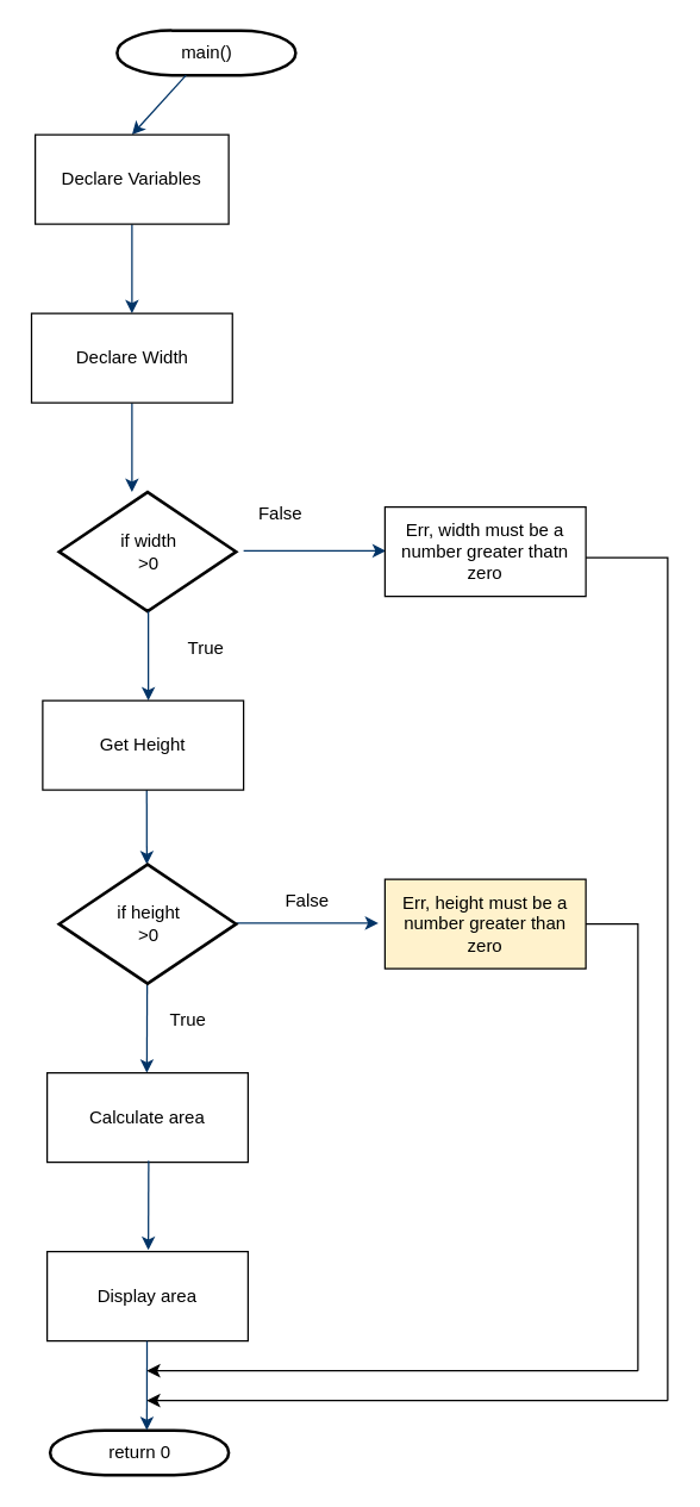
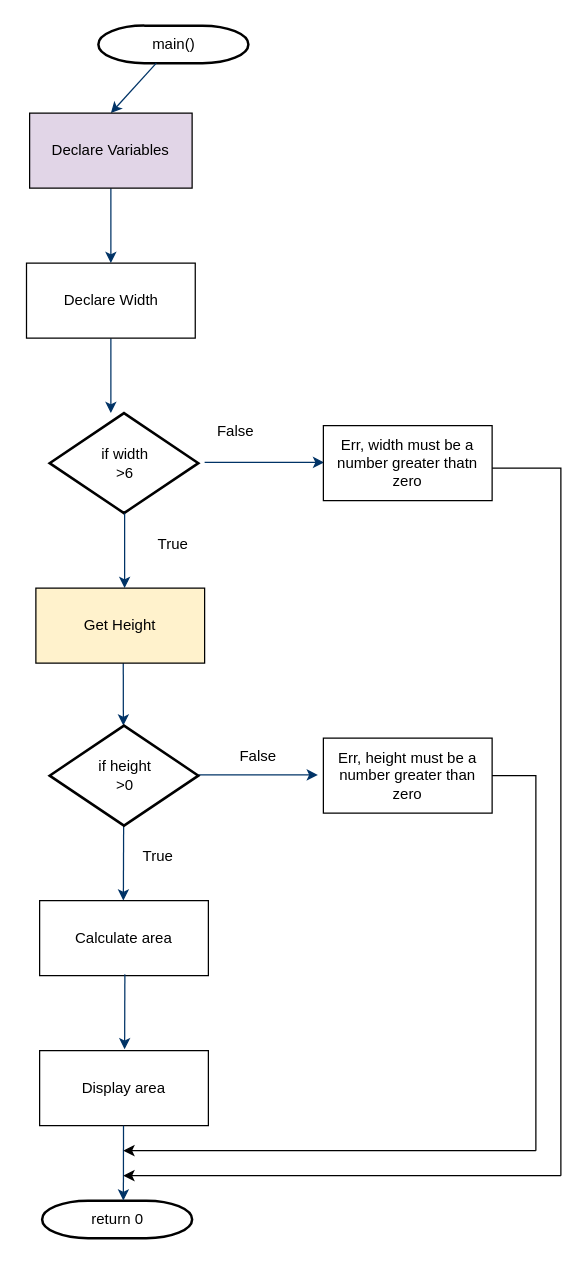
  <mxCell id="0" />
  <mxCell id="1" parent="0" />
  <mxCell id="2" value="main()" style="shape=mxgraph.flowchart.terminator;strokeWidth=2;gradientColor=none;gradientDirection=north;fontStyle=0;html=1;" parent="1" vertex="1"><mxGeometry x="78" y="20" width="120" height="30" as="geometry" /></mxCell>
- <mxCell id="3" value="if width&lt;br&gt;&amp;gt;0" style="shape=mxgraph.flowchart.decision;strokeWidth=2;gradientColor=none;gradientDirection=north;fontStyle=0;html=1;" parent="1" vertex="1"><mxGeometry x="39" y="330" width="119" height="80" as="geometry" /></mxCell>
+ <mxCell id="3" value="if width&lt;br&gt;&amp;gt;6" style="shape=mxgraph.flowchart.decision;strokeWidth=2;gradientColor=none;gradientDirection=north;fontStyle=0;html=1;" parent="1" vertex="1"><mxGeometry x="39" y="330" width="119" height="80" as="geometry" /></mxCell>
  <mxCell id="4" style="fontStyle=1;strokeColor=#003366;strokeWidth=1;html=1;" parent="1" source="2" edge="1"><mxGeometry relative="1" as="geometry"><mxPoint x="88" y="90" as="targetPoint" /></mxGeometry></mxCell>
  <mxCell id="5" style="fontStyle=1;strokeColor=#003366;strokeWidth=1;html=1;exitX=0.5;exitY=1;exitDx=0;exitDy=0;" parent="1" source="12" edge="1"><mxGeometry relative="1" as="geometry"><mxPoint x="88" y="170" as="sourcePoint" /><mxPoint x="88" y="210" as="targetPoint" /></mxGeometry></mxCell>
  <mxCell id="6" style="entryX=0.5;entryY=0;entryPerimeter=0;fontStyle=1;strokeColor=#003366;strokeWidth=1;html=1;" parent="1" edge="1"><mxGeometry relative="1" as="geometry"><mxPoint x="88" y="270" as="sourcePoint" /><mxPoint x="88" y="330" as="targetPoint" /><Array as="points"><mxPoint x="88" y="270" /></Array></mxGeometry></mxCell>
  <mxCell id="7" value="" style="edgeStyle=elbowEdgeStyle;elbow=horizontal;fontColor=#001933;fontStyle=1;strokeColor=#003366;strokeWidth=1;html=1;" parent="1" source="3" edge="1"><mxGeometry width="100" height="100" as="geometry"><mxPoint y="60" as="sourcePoint" x="-232" /><mxPoint x="98.706" y="470" as="targetPoint" /></mxGeometry></mxCell>
  <mxCell id="8" value="" style="edgeStyle=elbowEdgeStyle;elbow=horizontal;exitX=0.905;exitY=0.5;exitPerimeter=0;fontStyle=1;strokeColor=#003366;strokeWidth=1;html=1;" parent="1" edge="1"><mxGeometry width="100" height="100" as="geometry"><mxPoint x="163.005" y="369.41" as="sourcePoint" /><mxPoint x="258.61" y="369.41" as="targetPoint" /></mxGeometry></mxCell>
  <mxCell id="9" value="" style="edgeStyle=elbowEdgeStyle;elbow=horizontal;fontStyle=1;strokeColor=#003366;strokeWidth=1;html=1;" parent="1" edge="1"><mxGeometry width="100" height="100" as="geometry"><mxPoint x="97.908" y="530" as="sourcePoint" /><mxPoint x="97.908" y="580" as="targetPoint" /></mxGeometry></mxCell>
  <mxCell id="10" value="" style="edgeStyle=elbowEdgeStyle;elbow=horizontal;exitX=0.905;exitY=0.5;exitPerimeter=0;fontStyle=1;strokeColor=#003366;strokeWidth=1;html=1;" parent="1" edge="1"><mxGeometry width="100" height="100" as="geometry"><mxPoint x="158.005" y="619.41" as="sourcePoint" /><mxPoint x="253.61" y="619.41" as="targetPoint" /></mxGeometry></mxCell>
  <mxCell id="11" value="" style="edgeStyle=elbowEdgeStyle;elbow=horizontal;fontStyle=1;strokeColor=#003366;strokeWidth=1;html=1;" parent="1" edge="1"><mxGeometry width="100" height="100" as="geometry"><mxPoint x="98.204" y="660" as="sourcePoint" /><mxPoint x="98" y="720" as="targetPoint" /></mxGeometry></mxCell>
- <mxCell id="12" value="Declare Variables" style="rounded=0;whiteSpace=wrap;html=1;" vertex="1" parent="1"><mxGeometry x="23" y="90" width="130" height="60" as="geometry" /></mxCell>
+ <mxCell id="12" value="Declare Variables" style="rounded=0;whiteSpace=wrap;html=1;fillColor=#e1d5e7;" vertex="1" parent="1"><mxGeometry x="23" y="90" width="130" height="60" as="geometry" /></mxCell>
  <mxCell id="13" value="Declare Width" style="rounded=0;whiteSpace=wrap;html=1;" vertex="1" parent="1"><mxGeometry x="20.5" y="210" width="135" height="60" as="geometry" /></mxCell>
  <mxCell id="14" value="if height&lt;br&gt;&amp;gt;0" style="shape=mxgraph.flowchart.decision;strokeWidth=2;gradientColor=none;gradientDirection=north;fontStyle=0;html=1;" vertex="1" parent="1"><mxGeometry x="39" y="580" width="119" height="80" as="geometry" /></mxCell>
- <mxCell id="15" value="Get Height" style="rounded=0;whiteSpace=wrap;html=1;" vertex="1" parent="1"><mxGeometry x="28" y="470" width="135" height="60" as="geometry" /></mxCell>
+ <mxCell id="15" value="Get Height" style="rounded=0;whiteSpace=wrap;html=1;fillColor=#fff2cc;" vertex="1" parent="1"><mxGeometry x="28" y="470" width="135" height="60" as="geometry" /></mxCell>
  <mxCell id="16" value="Err, width must be a number greater thatn zero" style="rounded=0;whiteSpace=wrap;html=1;" vertex="1" parent="1"><mxGeometry x="258" y="340" width="135" height="60" as="geometry" /></mxCell>
- <mxCell id="17" value="Err, height must be a number greater than zero" style="rounded=0;whiteSpace=wrap;html=1;fillColor=#fff2cc;" vertex="1" parent="1"><mxGeometry x="258" y="590" width="135" height="60" as="geometry" /></mxCell>
+ <mxCell id="17" value="Err, height must be a number greater than zero" style="rounded=0;whiteSpace=wrap;html=1;" vertex="1" parent="1"><mxGeometry x="258" y="590" width="135" height="60" as="geometry" /></mxCell>
  <mxCell id="18" value="Calculate area" style="rounded=0;whiteSpace=wrap;html=1;" vertex="1" parent="1"><mxGeometry x="31" y="720" width="135" height="60" as="geometry" /></mxCell>
  <mxCell id="19" value="Display area" style="rounded=0;whiteSpace=wrap;html=1;" vertex="1" parent="1"><mxGeometry x="31" y="840" width="135" height="60" as="geometry" /></mxCell>
  <mxCell id="20" value="" style="edgeStyle=elbowEdgeStyle;elbow=horizontal;fontStyle=1;strokeColor=#003366;strokeWidth=1;html=1;" edge="1" parent="1"><mxGeometry width="100" height="100" as="geometry"><mxPoint x="99.204" y="779" as="sourcePoint" /><mxPoint x="99" y="839" as="targetPoint" /></mxGeometry></mxCell>
  <mxCell id="21" value="return 0" style="shape=mxgraph.flowchart.terminator;strokeWidth=2;gradientColor=none;gradientDirection=north;fontStyle=0;html=1;" vertex="1" parent="1"><mxGeometry x="33" y="960" width="120" height="30" as="geometry" /></mxCell>
  <mxCell id="22" value="" style="edgeStyle=elbowEdgeStyle;elbow=horizontal;fontStyle=1;strokeColor=#003366;strokeWidth=1;html=1;" edge="1" parent="1"><mxGeometry width="100" height="100" as="geometry"><mxPoint x="98.114" y="900" as="sourcePoint" /><mxPoint x="97.91" y="960" as="targetPoint" /></mxGeometry></mxCell>
  <mxCell id="23" value="" style="endArrow=none;html=1;rounded=0;" edge="1" parent="1"><mxGeometry width="50" height="50" relative="1" as="geometry"><mxPoint x="393" y="374" as="sourcePoint" /><mxPoint x="448" y="940" as="targetPoint" /><Array as="points"><mxPoint x="448" y="374" /></Array></mxGeometry></mxCell>
  <mxCell id="24" value="" style="endArrow=classic;html=1;rounded=0;" edge="1" parent="1"><mxGeometry width="50" height="50" relative="1" as="geometry"><mxPoint x="448" y="940" as="sourcePoint" /><mxPoint x="98" y="940" as="targetPoint" /></mxGeometry></mxCell>
  <mxCell id="25" value="" style="endArrow=none;html=1;rounded=0;" edge="1" parent="1"><mxGeometry width="50" height="50" relative="1" as="geometry"><mxPoint x="393" y="620" as="sourcePoint" /><mxPoint x="428" y="920" as="targetPoint" /><Array as="points"><mxPoint x="428" y="620" /></Array></mxGeometry></mxCell>
  <mxCell id="26" value="" style="endArrow=classic;html=1;rounded=0;" edge="1" parent="1"><mxGeometry width="50" height="50" relative="1" as="geometry"><mxPoint x="428" y="920" as="sourcePoint" /><mxPoint x="98" y="920" as="targetPoint" /></mxGeometry></mxCell>
  <mxCell id="27" value="False" style="text;strokeColor=none;align=center;fillColor=none;html=1;verticalAlign=middle;whiteSpace=wrap;rounded=0;" vertex="1" parent="1"><mxGeometry x="148" y="330" width="80" height="30" as="geometry" /></mxCell>
  <mxCell id="28" value="True" style="text;strokeColor=none;align=center;fillColor=none;html=1;verticalAlign=middle;whiteSpace=wrap;rounded=0;" vertex="1" parent="1"><mxGeometry x="98" y="420" width="80" height="30" as="geometry" /></mxCell>
  <mxCell id="29" value="False" style="text;strokeColor=none;align=center;fillColor=none;html=1;verticalAlign=middle;whiteSpace=wrap;rounded=0;" vertex="1" parent="1"><mxGeometry x="166" y="590" width="80" height="30" as="geometry" /></mxCell>
  <mxCell id="30" value="True" style="text;strokeColor=none;align=center;fillColor=none;html=1;verticalAlign=middle;whiteSpace=wrap;rounded=0;" vertex="1" parent="1"><mxGeometry x="86" y="670" width="80" height="30" as="geometry" /></mxCell>
